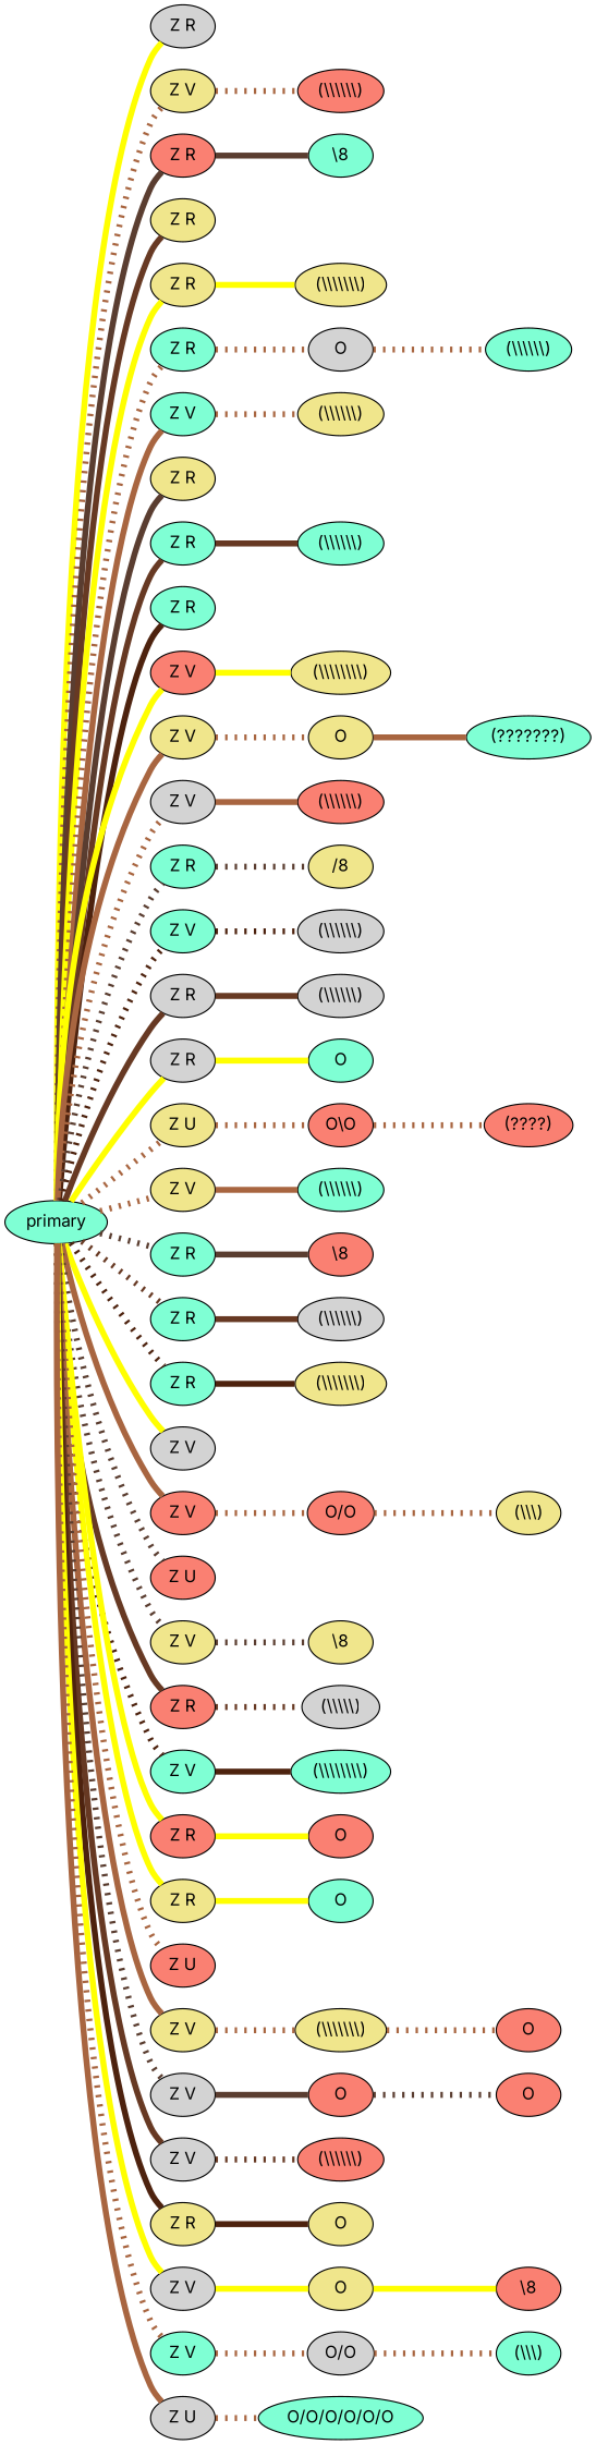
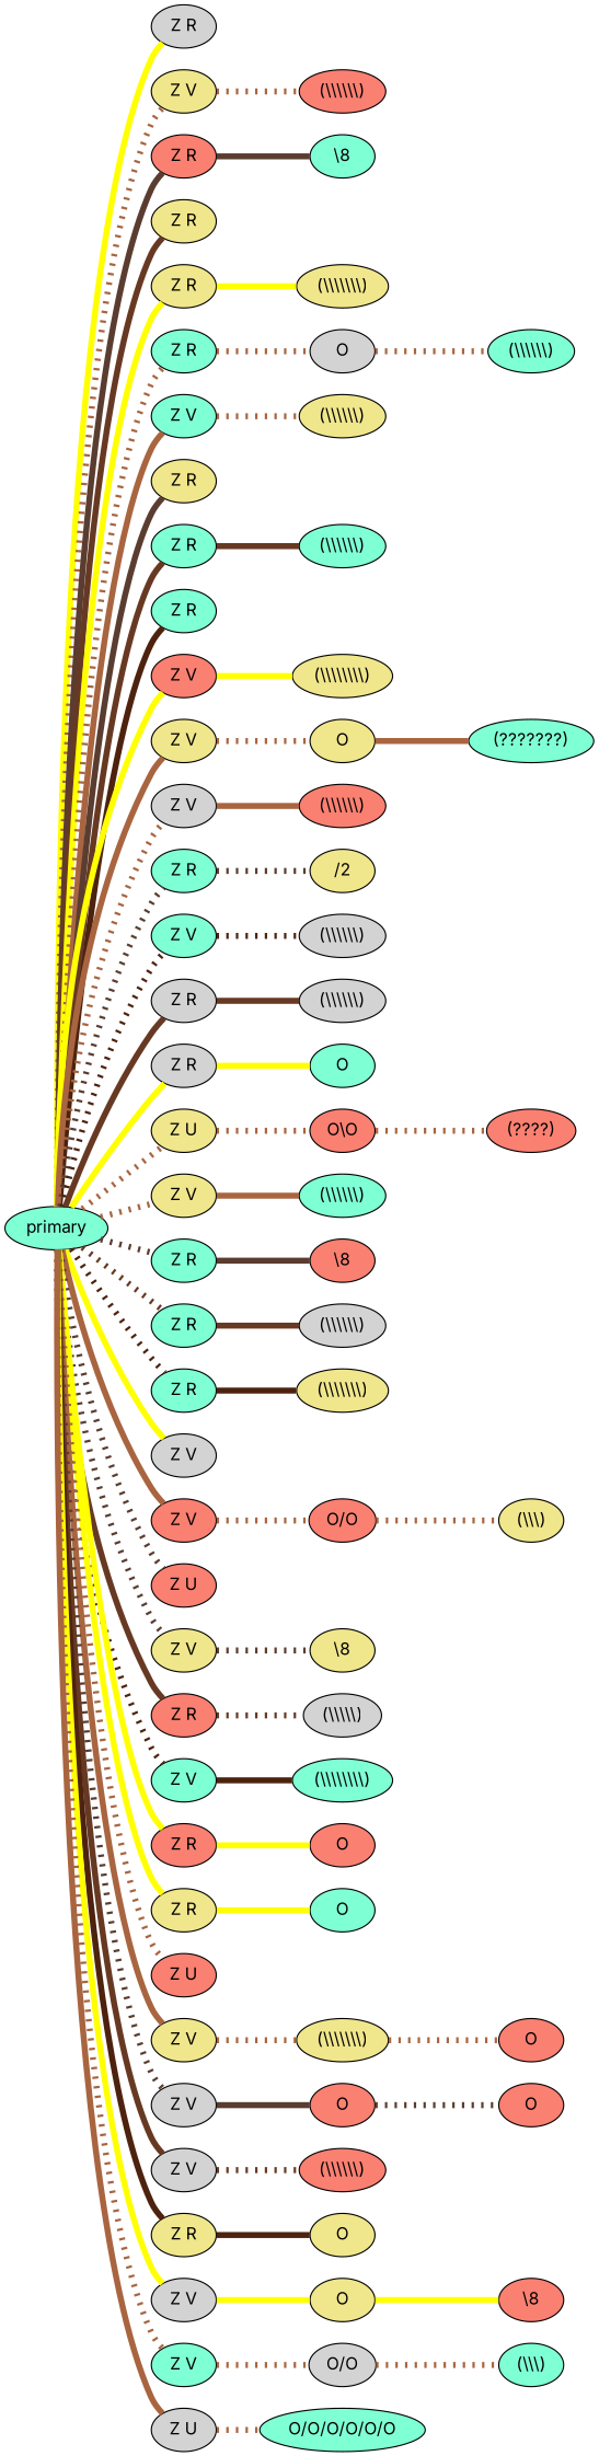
  graph {
    rankdir=LR
    fontname=Inter
    node [fillcolor=aquamarine style=filled fontname=Inter]
    edge [color="#A86540" penwidth=5 fontname=Inter style=dotted]
    n1 [fillcolor=lightgrey label="Z R"]
    primary
    n3 [fillcolor=khaki label="Z V"]
    n4 [fillcolor=salmon label="Z R"]
    n5 [fillcolor=khaki label="Z R"]
    n6 [fillcolor=khaki label="Z R"]
    n7 [label="Z R"]
    n8 [label="Z V"]
    n9 [fillcolor=khaki label="Z R"]
    n10 [label="Z R"]
    n11 [label="Z R"]
    n12 [fillcolor=salmon label="Z V"]
    n13 [fillcolor=khaki label="Z V"]
    n14 [fillcolor=lightgrey label="Z V"]
    n15 [label="Z R"]
    n16 [label="Z V"]
    n17 [fillcolor=lightgrey label="Z R"]
    n18 [fillcolor=lightgrey label="Z R"]
    n19 [fillcolor=khaki label="Z U"]
    n20 [fillcolor=khaki label="Z V"]
    n21 [label="Z R"]
    n22 [label="Z R"]
    n23 [label="Z R"]
    n24 [fillcolor=lightgrey label="Z V"]
    n25 [fillcolor=salmon label="Z V"]
    n26 [fillcolor=salmon label="Z U"]
    n27 [fillcolor=khaki label="Z V"]
    n28 [fillcolor=salmon label="Z R"]
    n29 [label="Z V"]
    n30 [fillcolor=salmon label="Z R"]
    n31 [fillcolor=khaki label="Z R"]
    n32 [fillcolor=salmon label="Z U"]
    n33 [fillcolor=khaki label="Z V"]
    n34 [fillcolor=lightgrey label="Z V"]
    n35 [fillcolor=lightgrey label="Z V"]
    n36 [fillcolor=khaki label="Z R"]
    n37 [fillcolor=lightgrey label="Z V"]
    n38 [label="Z V"]
    n39 [fillcolor=lightgrey label="Z U"]
    n40 [fillcolor=salmon label="(\\\\\\\\\\\\)"]
    n41 [label="\\8"]
    n42 [fillcolor=khaki label="(\\\\\\\\\\\\\\)"]
    n43 [fillcolor=lightgrey label=O]
    n44 [label="(\\\\\\\\\\\\)"]
    n45 [fillcolor=khaki label="(\\\\\\\\\\\\)"]
    n46 [label="(\\\\\\\\\\\\)"]
    n47 [fillcolor=khaki label="(\\\\\\\\\\\\\\\\)"]
    n48 [fillcolor=khaki label=O]
    n49 [label="(???????)"]
    n50 [fillcolor=salmon label="(\\\\\\\\\\\\)"]
-   n51 [fillcolor=khaki label="/8"]
+   n51 [fillcolor=khaki label="/2"]
    n52 [fillcolor=lightgrey label="(\\\\\\\\\\\\)"]
    n53 [fillcolor=lightgrey label="(\\\\\\\\\\\\)"]
    n54 [label=O]
    n55 [fillcolor=salmon label="O\\O"]
    n56 [fillcolor=salmon label="(????)"]
    n57 [label="(\\\\\\\\\\\\)"]
    n58 [fillcolor=salmon label="\\8"]
    n59 [fillcolor=lightgrey label="(\\\\\\\\\\\\)"]
    n60 [fillcolor=khaki label="(\\\\\\\\\\\\\\)"]
    n61 [fillcolor=salmon label="O/O"]
    n62 [fillcolor=khaki label="(\\\\\\)"]
    n63 [fillcolor=khaki label="\\8"]
    n64 [fillcolor=lightgrey label="(\\\\\\\\\\)"]
    n65 [label="(\\\\\\\\\\\\\\\\)"]
    n66 [fillcolor=salmon label=O]
    n67 [label=O]
    n68 [fillcolor=khaki label="(\\\\\\\\\\\\\\)"]
    n69 [fillcolor=salmon label=O]
    n70 [fillcolor=salmon label=O]
    n71 [fillcolor=salmon label=O]
    n72 [fillcolor=salmon label="(\\\\\\\\\\\\)"]
    n73 [fillcolor=khaki label=O]
    n74 [fillcolor=khaki label=O]
    n75 [fillcolor=salmon label="\\8"]
    n76 [fillcolor=lightgrey label="O/O"]
    n77 [label="(\\\\\\)"]
    n78 [label="O/O/O/O/O/O"]
    primary -- n1 [color=yellow style=""]
    primary -- n3
    primary -- n4 [color="#5A3D30" style=solid]
    primary -- n5 [color="#673923" style=solid]
    primary -- n6 [color=yellow style=""]
    primary -- n7
    primary -- n8 [style=solid]
    primary -- n9 [color="#5A3D30" style=solid]
    primary -- n10 [color="#673923" style=solid]
    primary -- n11 [color="#4D220E" style=solid]
    primary -- n12 [color=yellow style=""]
    primary -- n13 [style=solid]
    primary -- n14
    primary -- n15 [color="#5A3D30"]
    primary -- n16 [color="#4D220E"]
    primary -- n17 [color="#673923" style=solid]
    primary -- n18 [color=yellow style=""]
    primary -- n19
    primary -- n20
    primary -- n21 [color="#5A3D30"]
    primary -- n22 [color="#673923"]
    primary -- n23 [color="#4D220E"]
    primary -- n24 [color=yellow style=""]
    primary -- n25 [style=solid]
    primary -- n26 [color="#5A3D30"]
    primary -- n27 [color="#5A3D30"]
    primary -- n28 [color="#673923" style=solid]
    primary -- n29 [color="#4D220E"]
    primary -- n30 [color=yellow style=""]
    primary -- n31 [color=yellow style=""]
    primary -- n32
    primary -- n33 [style=solid]
    primary -- n34 [color="#5A3D30"]
    primary -- n35 [color="#673923" style=solid]
    primary -- n36 [color="#4D220E" style=solid]
    primary -- n37 [color=yellow style=""]
    primary -- n38
    primary -- n39 [style=solid]
    n3 -- n40
    n4 -- n41 [color="#5A3D30" style=solid]
    n6 -- n42 [color=yellow style=""]
    n7 -- n43
    n8 -- n45
    n10 -- n46 [color="#673923" style=solid]
    n12 -- n47 [color=yellow style=""]
    n13 -- n48
    n14 -- n50 [style=solid]
    n15 -- n51 [color="#5A3D30"]
    n16 -- n52 [color="#4D220E"]
    n17 -- n53 [color="#673923" style=solid]
    n18 -- n54 [color=yellow style=""]
    n19 -- n55
    n20 -- n57 [style=solid]
    n21 -- n58 [color="#5A3D30" style=solid]
    n22 -- n59 [color="#673923" style=solid]
    n23 -- n60 [color="#4D220E" style=solid]
    n25 -- n61
    n27 -- n63 [color="#5A3D30"]
    n28 -- n64 [color="#673923"]
    n29 -- n65 [color="#4D220E" style=solid]
    n30 -- n66 [color=yellow style=""]
    n31 -- n67 [color=yellow style=""]
    n33 -- n68
    n34 -- n70 [color="#5A3D30" style=solid]
    n35 -- n72 [color="#673923"]
    n36 -- n73 [color="#4D220E" style=solid]
    n37 -- n74 [color=yellow style=""]
    n38 -- n76
    n39 -- n78
    n43 -- n44
    n48 -- n49 [style=solid]
    n55 -- n56
    n61 -- n62
    n68 -- n69
    n70 -- n71 [color="#5A3D30"]
    n74 -- n75 [color=yellow style=""]
    n76 -- n77
  }
